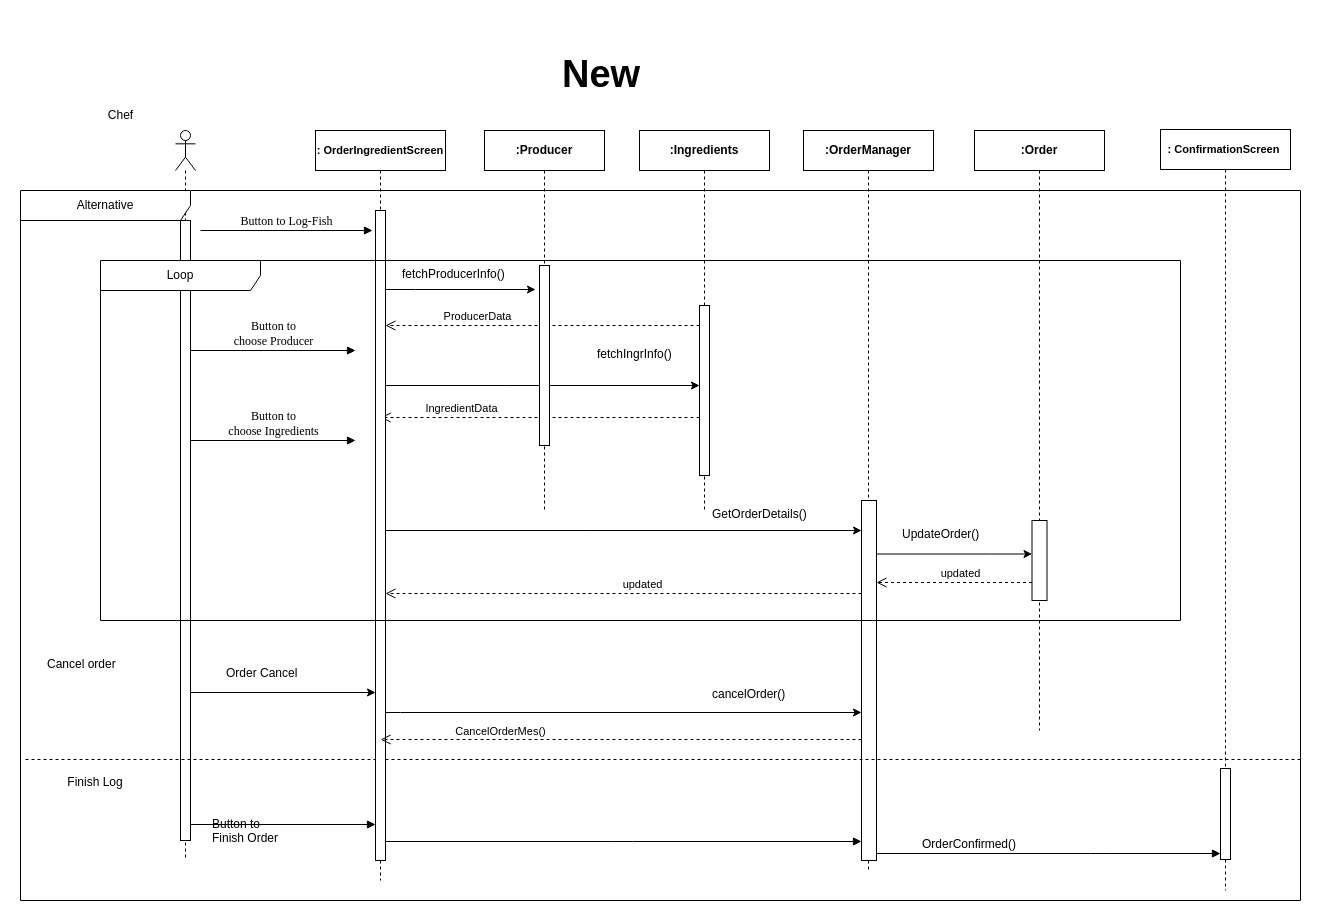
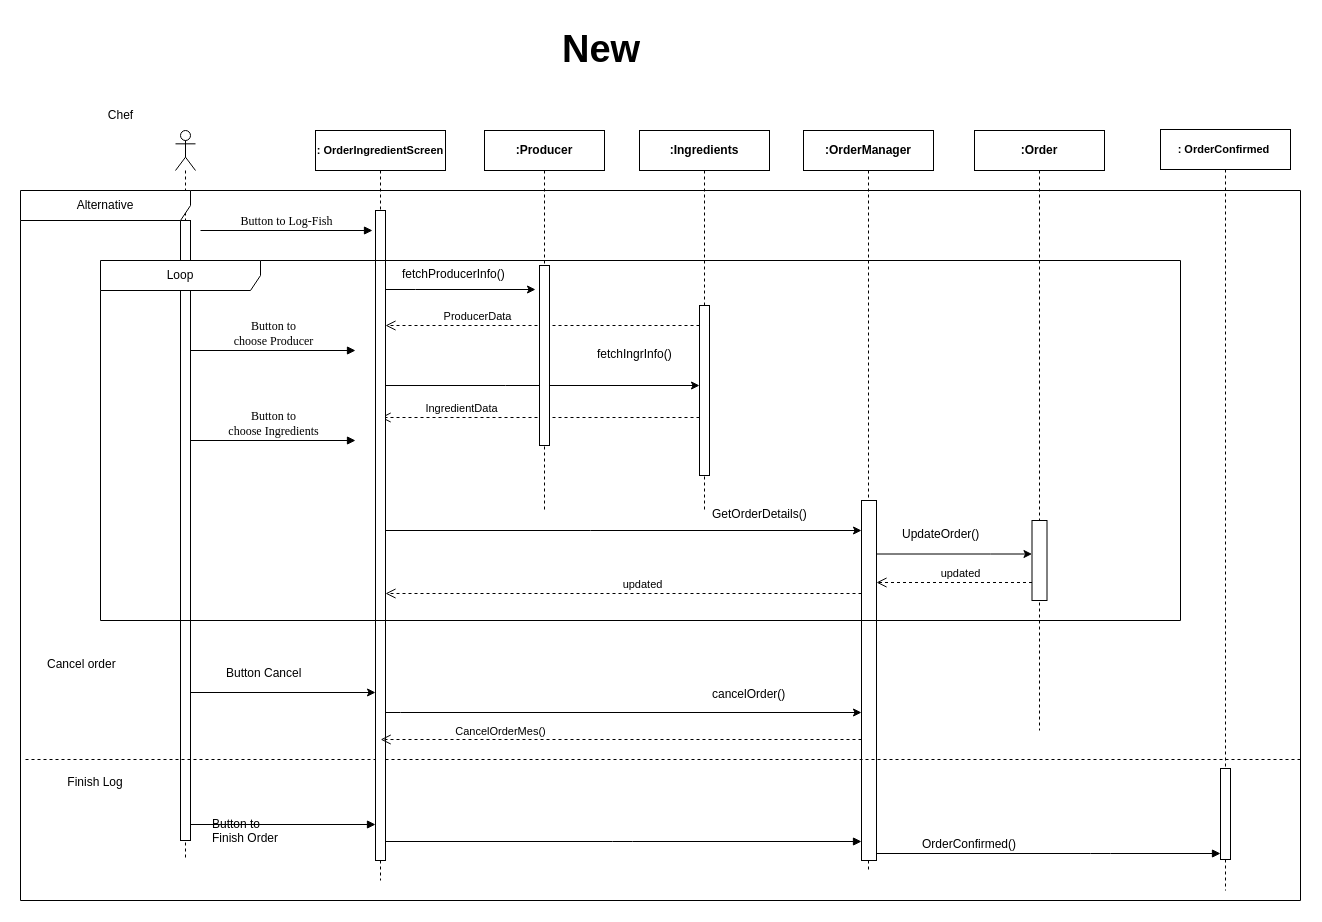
  <mxCell id="0" />
  <mxCell id="1" parent="0" />
  <mxCell id="2" value="&lt;b&gt;:Order&lt;/b&gt;" style="shape=umlLifeline;perimeter=lifelinePerimeter;whiteSpace=wrap;html=1;container=1;dropTarget=0;collapsible=0;recursiveResize=0;outlineConnect=0;portConstraint=eastwest;newEdgeStyle={&quot;curved&quot;:0,&quot;rounded&quot;:0};" parent="1" vertex="1"><mxGeometry x="974" y="130" width="130" height="600" as="geometry" /></mxCell>
  <mxCell id="3" value="" style="html=1;points=[[0,0,0,0,5],[0,1,0,0,-5],[1,0,0,0,5],[1,1,0,0,-5]];perimeter=orthogonalPerimeter;outlineConnect=0;targetShapes=umlLifeline;portConstraint=eastwest;newEdgeStyle={&quot;curved&quot;:0,&quot;rounded&quot;:0};" parent="2" vertex="1"><mxGeometry x="57.5" y="390" width="15" height="80" as="geometry" /></mxCell>
  <mxCell id="4" value="&lt;b&gt;:OrderManager&lt;/b&gt;" style="shape=umlLifeline;perimeter=lifelinePerimeter;whiteSpace=wrap;html=1;container=1;dropTarget=0;collapsible=0;recursiveResize=0;outlineConnect=0;portConstraint=eastwest;newEdgeStyle={&quot;curved&quot;:0,&quot;rounded&quot;:0};" parent="1" vertex="1"><mxGeometry x="803" y="130" width="130" height="740" as="geometry" /></mxCell>
  <mxCell id="5" value="" style="html=1;points=[[0,0,0,0,5],[0,1,0,0,-5],[1,0,0,0,5],[1,1,0,0,-5]];perimeter=orthogonalPerimeter;outlineConnect=0;targetShapes=umlLifeline;portConstraint=eastwest;newEdgeStyle={&quot;curved&quot;:0,&quot;rounded&quot;:0};" parent="4" vertex="1"><mxGeometry x="58" y="370" width="15" height="360" as="geometry" /></mxCell>
- <mxCell id="6" value="&lt;b&gt;&lt;font style=&quot;font-size: 38px;&quot;&gt;New&lt;/font&gt;&lt;/b&gt;" style="text;whiteSpace=wrap;html=1;" parent="1" vertex="1"><mxGeometry x="560" y="45" width="100" height="60" as="geometry" /></mxCell>
+ <mxCell id="6" value="&lt;b&gt;&lt;font style=&quot;font-size: 38px;&quot;&gt;New&lt;/font&gt;&lt;/b&gt;" style="text;whiteSpace=wrap;html=1;" parent="1" vertex="1"><mxGeometry x="560" y="20" width="100" height="60" as="geometry" /></mxCell>
  <mxCell id="7" value="Button to Log-Fish" style="html=1;verticalAlign=bottom;endArrow=block;labelBackgroundColor=none;fontFamily=Verdana;fontSize=12;edgeStyle=elbowEdgeStyle;elbow=vertical;" parent="1" edge="1"><mxGeometry relative="1" as="geometry"><mxPoint x="200" y="230" as="sourcePoint" /><mxPoint x="372" y="229.931" as="targetPoint" /></mxGeometry></mxCell>
  <mxCell id="8" value="" style="shape=umlLifeline;perimeter=lifelinePerimeter;whiteSpace=wrap;html=1;container=1;dropTarget=0;collapsible=0;recursiveResize=0;outlineConnect=0;portConstraint=eastwest;newEdgeStyle={&quot;curved&quot;:0,&quot;rounded&quot;:0};participant=umlActor;" parent="1" vertex="1"><mxGeometry x="175" y="130" width="20" height="730" as="geometry" /></mxCell>
  <mxCell id="9" value="" style="html=1;points=[[0,0,0,0,5],[0,1,0,0,-5],[1,0,0,0,5],[1,1,0,0,-5]];perimeter=orthogonalPerimeter;outlineConnect=0;targetShapes=umlLifeline;portConstraint=eastwest;newEdgeStyle={&quot;curved&quot;:0,&quot;rounded&quot;:0};" parent="8" vertex="1"><mxGeometry x="5" y="90" width="10" height="620" as="geometry" /></mxCell>
  <mxCell id="10" value="Chef" style="text;html=1;align=center;verticalAlign=middle;resizable=0;points=[];autosize=1;strokeColor=none;fillColor=none;" parent="1" vertex="1"><mxGeometry x="95" y="100" width="50" height="30" as="geometry" /></mxCell>
  <mxCell id="11" value="" style="edgeStyle=orthogonalEdgeStyle;rounded=0;orthogonalLoop=1;jettySize=auto;html=1;curved=0;" parent="1" edge="1"><mxGeometry relative="1" as="geometry"><mxPoint x="385" y="289" as="sourcePoint" /><mxPoint x="535" y="289" as="targetPoint" /><Array as="points"><mxPoint x="415" y="289" /><mxPoint x="415" y="289" /></Array></mxGeometry></mxCell>
  <mxCell id="12" value="fetchProducerInfo()" style="text;whiteSpace=wrap;html=1;" parent="1" vertex="1"><mxGeometry x="400" y="260" width="110" height="20" as="geometry" /></mxCell>
  <mxCell id="13" value="fetchIngrInfo()" style="text;whiteSpace=wrap;html=1;" parent="1" vertex="1"><mxGeometry x="595" y="340" width="82" height="30" as="geometry" /></mxCell>
  <mxCell id="14" style="edgeStyle=orthogonalEdgeStyle;rounded=0;orthogonalLoop=1;jettySize=auto;html=1;curved=0;" parent="1" target="32" edge="1"><mxGeometry relative="1" as="geometry"><mxPoint x="385" y="385.034" as="sourcePoint" /><mxPoint x="685" y="360" as="targetPoint" /><Array as="points"><mxPoint x="505" y="385" /><mxPoint x="505" y="385" /></Array></mxGeometry></mxCell>
  <mxCell id="15" value="ProducerData" style="html=1;verticalAlign=bottom;endArrow=open;dashed=1;endSize=8;curved=0;rounded=0;" parent="1" source="32" edge="1"><mxGeometry x="0.411" relative="1" as="geometry"><mxPoint x="710.5" y="325" as="sourcePoint" /><mxPoint x="385" y="325" as="targetPoint" /><mxPoint as="offset" /></mxGeometry></mxCell>
  <mxCell id="16" value="IngredientData" style="html=1;verticalAlign=bottom;endArrow=open;dashed=1;endSize=8;curved=0;rounded=0;" parent="1" edge="1"><mxGeometry x="0.495" relative="1" as="geometry"><mxPoint x="699" y="417" as="sourcePoint" /><mxPoint x="380.1" y="417" as="targetPoint" /><mxPoint as="offset" /></mxGeometry></mxCell>
  <mxCell id="17" value="Button to&lt;br&gt;choose Producer" style="html=1;verticalAlign=bottom;endArrow=block;labelBackgroundColor=none;fontFamily=Verdana;fontSize=12;edgeStyle=elbowEdgeStyle;elbow=vertical;" parent="1" edge="1"><mxGeometry relative="1" as="geometry"><mxPoint x="190" y="350" as="sourcePoint" /><mxPoint x="355" y="350" as="targetPoint" /></mxGeometry></mxCell>
  <mxCell id="18" value="Button to&lt;br&gt;choose Ingredients " style="html=1;verticalAlign=bottom;endArrow=block;labelBackgroundColor=none;fontFamily=Verdana;fontSize=12;edgeStyle=elbowEdgeStyle;elbow=vertical;" parent="1" edge="1"><mxGeometry relative="1" as="geometry"><mxPoint x="190" y="440" as="sourcePoint" /><mxPoint x="355" y="440" as="targetPoint" /><mxPoint as="offset" /></mxGeometry></mxCell>
  <mxCell id="19" value="Alternative" style="shape=umlFrame;whiteSpace=wrap;html=1;pointerEvents=0;recursiveResize=0;container=1;collapsible=0;width=170;" parent="1" vertex="1"><mxGeometry x="20" y="190" width="1280" height="710" as="geometry" /></mxCell>
  <mxCell id="20" value="Cancel order" style="text;html=1;" parent="19" vertex="1"><mxGeometry width="100" height="20" relative="1" as="geometry"><mxPoint x="25" y="460" as="offset" /></mxGeometry></mxCell>
  <mxCell id="21" value="" style="line;strokeWidth=1;dashed=1;labelPosition=center;verticalLabelPosition=bottom;align=left;verticalAlign=top;spacingLeft=20;spacingTop=15;html=1;whiteSpace=wrap;" parent="19" vertex="1"><mxGeometry x="5" y="564" width="1275" height="10" as="geometry" /></mxCell>
- <mxCell id="22" value="Order Cancel " style="text;whiteSpace=wrap;html=1;" parent="19" vertex="1"><mxGeometry x="204" y="469.16" width="120" height="25" as="geometry" /></mxCell>
+ <mxCell id="22" value="Button Cancel " style="text;whiteSpace=wrap;html=1;" parent="19" vertex="1"><mxGeometry x="204" y="469.16" width="120" height="25" as="geometry" /></mxCell>
  <mxCell id="23" value="Finish Log" style="text;html=1;align=center;verticalAlign=middle;whiteSpace=wrap;rounded=0;" parent="19" vertex="1"><mxGeometry x="40" y="577" width="70" height="30" as="geometry" /></mxCell>
  <mxCell id="24" value="Button to &lt;br&gt;Finish Order" style="text;whiteSpace=wrap;html=1;" parent="19" vertex="1"><mxGeometry x="190" y="620" width="90" height="30" as="geometry" /></mxCell>
  <mxCell id="25" style="edgeStyle=orthogonalEdgeStyle;rounded=0;orthogonalLoop=1;jettySize=auto;html=1;curved=0;" parent="19" edge="1"><mxGeometry relative="1" as="geometry"><mxPoint x="170" y="502" as="sourcePoint" /><mxPoint x="355.0" y="502.034" as="targetPoint" /><Array as="points"><mxPoint x="350" y="502" /><mxPoint x="350" y="502" /></Array></mxGeometry></mxCell>
  <mxCell id="26" value="" style="html=1;verticalAlign=bottom;endArrow=block;labelBackgroundColor=none;fontFamily=Verdana;fontSize=12;edgeStyle=elbowEdgeStyle;elbow=vertical;" parent="19" edge="1"><mxGeometry x="-0.07" relative="1" as="geometry"><mxPoint x="363" y="651" as="sourcePoint" /><mxPoint x="841" y="651" as="targetPoint" /><mxPoint as="offset" /></mxGeometry></mxCell>
  <mxCell id="27" value="OrderConfirmed()" style="text;whiteSpace=wrap;html=1;" parent="19" vertex="1"><mxGeometry x="900" y="640" width="100" height="20" as="geometry" /></mxCell>
  <mxCell id="28" value="cancelOrder()" style="text;whiteSpace=wrap;html=1;" parent="19" vertex="1"><mxGeometry x="690" y="490" width="100" height="30" as="geometry" /></mxCell>
- <mxCell id="29" value="&lt;b&gt;&lt;font style=&quot;font-size: 11px;&quot;&gt;: ConfirmationScreen&amp;nbsp; &lt;br&gt;&lt;/font&gt;&lt;/b&gt;" style="shape=umlLifeline;perimeter=lifelinePerimeter;whiteSpace=wrap;html=1;container=1;dropTarget=0;collapsible=0;recursiveResize=0;outlineConnect=0;portConstraint=eastwest;newEdgeStyle={&quot;curved&quot;:0,&quot;rounded&quot;:0};" parent="1" vertex="1"><mxGeometry x="1160" y="129" width="130" height="761" as="geometry" /></mxCell>
+ <mxCell id="29" value="&lt;b&gt;&lt;font style=&quot;font-size: 11px;&quot;&gt;: OrderConfirmed&amp;nbsp; &lt;br&gt;&lt;/font&gt;&lt;/b&gt;" style="shape=umlLifeline;perimeter=lifelinePerimeter;whiteSpace=wrap;html=1;container=1;dropTarget=0;collapsible=0;recursiveResize=0;outlineConnect=0;portConstraint=eastwest;newEdgeStyle={&quot;curved&quot;:0,&quot;rounded&quot;:0};" parent="1" vertex="1"><mxGeometry x="1160" y="129" width="130" height="761" as="geometry" /></mxCell>
  <mxCell id="30" value="" style="html=1;points=[[0,0,0,0,5],[0,1,0,0,-5],[1,0,0,0,5],[1,1,0,0,-5]];perimeter=orthogonalPerimeter;outlineConnect=0;targetShapes=umlLifeline;portConstraint=eastwest;newEdgeStyle={&quot;curved&quot;:0,&quot;rounded&quot;:0};" parent="29" vertex="1"><mxGeometry x="60" y="639" width="10" height="91" as="geometry" /></mxCell>
  <mxCell id="31" value="&lt;b&gt;:Ingredients&lt;/b&gt;" style="shape=umlLifeline;perimeter=lifelinePerimeter;whiteSpace=wrap;html=1;container=1;dropTarget=0;collapsible=0;recursiveResize=0;outlineConnect=0;portConstraint=eastwest;newEdgeStyle={&quot;curved&quot;:0,&quot;rounded&quot;:0};" parent="1" vertex="1"><mxGeometry x="639" y="130" width="130" height="380" as="geometry" /></mxCell>
  <mxCell id="32" value="" style="html=1;points=[[0,0,0,0,5],[0,1,0,0,-5],[1,0,0,0,5],[1,1,0,0,-5]];perimeter=orthogonalPerimeter;outlineConnect=0;targetShapes=umlLifeline;portConstraint=eastwest;newEdgeStyle={&quot;curved&quot;:0,&quot;rounded&quot;:0};" parent="31" vertex="1"><mxGeometry x="60" y="175" width="10" height="170" as="geometry" /></mxCell>
  <mxCell id="33" value="&lt;b&gt;:Producer&lt;/b&gt;" style="shape=umlLifeline;perimeter=lifelinePerimeter;whiteSpace=wrap;html=1;container=1;dropTarget=0;collapsible=0;recursiveResize=0;outlineConnect=0;portConstraint=eastwest;newEdgeStyle={&quot;curved&quot;:0,&quot;rounded&quot;:0};" parent="1" vertex="1"><mxGeometry x="484" y="130" width="120" height="380" as="geometry" /></mxCell>
  <mxCell id="34" value="" style="html=1;points=[[0,0,0,0,5],[0,1,0,0,-5],[1,0,0,0,5],[1,1,0,0,-5]];perimeter=orthogonalPerimeter;outlineConnect=0;targetShapes=umlLifeline;portConstraint=eastwest;newEdgeStyle={&quot;curved&quot;:0,&quot;rounded&quot;:0};" parent="33" vertex="1"><mxGeometry x="55" y="135" width="10" height="180" as="geometry" /></mxCell>
  <mxCell id="35" value="&lt;b&gt;&lt;font style=&quot;font-size: 11px;&quot;&gt;: OrderIngredientScreen&lt;/font&gt;&lt;/b&gt;" style="shape=umlLifeline;perimeter=lifelinePerimeter;whiteSpace=wrap;html=1;container=1;dropTarget=0;collapsible=0;recursiveResize=0;outlineConnect=0;portConstraint=eastwest;newEdgeStyle={&quot;curved&quot;:0,&quot;rounded&quot;:0};" parent="1" vertex="1"><mxGeometry x="315" y="130" width="130" height="750" as="geometry" /></mxCell>
  <mxCell id="36" value="" style="html=1;points=[[0,0,0,0,5],[0,1,0,0,-5],[1,0,0,0,5],[1,1,0,0,-5]];perimeter=orthogonalPerimeter;outlineConnect=0;targetShapes=umlLifeline;portConstraint=eastwest;newEdgeStyle={&quot;curved&quot;:0,&quot;rounded&quot;:0};" parent="35" vertex="1"><mxGeometry x="60" y="80" width="10" height="650" as="geometry" /></mxCell>
  <mxCell id="37" value="" style="edgeStyle=orthogonalEdgeStyle;rounded=0;orthogonalLoop=1;jettySize=auto;html=1;curved=0;" parent="1" source="36" target="5" edge="1"><mxGeometry relative="1" as="geometry"><mxPoint x="390" y="455" as="sourcePoint" /><mxPoint x="545" y="500" as="targetPoint" /><Array as="points"><mxPoint x="590" y="530" /><mxPoint x="590" y="530" /></Array></mxGeometry></mxCell>
  <mxCell id="38" value="GetOrderDetails()" style="text;whiteSpace=wrap;html=1;" parent="1" vertex="1"><mxGeometry x="710" y="500" width="140" height="40" as="geometry" /></mxCell>
  <mxCell id="39" value="" style="edgeStyle=orthogonalEdgeStyle;rounded=0;orthogonalLoop=1;jettySize=auto;html=1;curved=0;" parent="1" target="3" edge="1"><mxGeometry relative="1" as="geometry"><mxPoint x="876" y="553.5" as="sourcePoint" /><mxPoint x="1016" y="605" as="targetPoint" /><Array as="points"><mxPoint x="990" y="554" /><mxPoint x="990" y="554" /></Array></mxGeometry></mxCell>
  <mxCell id="40" value="UpdateOrder()" style="text;whiteSpace=wrap;html=1;" parent="1" vertex="1"><mxGeometry x="900" y="520" width="100" height="20" as="geometry" /></mxCell>
  <mxCell id="41" value="Loop" style="shape=umlFrame;whiteSpace=wrap;html=1;pointerEvents=0;recursiveResize=0;container=1;collapsible=0;width=160;" parent="1" vertex="1"><mxGeometry x="100" y="260" width="1080" height="360" as="geometry" /></mxCell>
  <mxCell id="42" value="updated" style="html=1;verticalAlign=bottom;endArrow=open;dashed=1;endSize=8;curved=0;rounded=0;" parent="1" edge="1"><mxGeometry x="-0.08" relative="1" as="geometry"><mxPoint x="1031.5" y="582" as="sourcePoint" /><mxPoint x="876" y="582" as="targetPoint" /><mxPoint as="offset" /></mxGeometry></mxCell>
  <mxCell id="43" value="updated" style="html=1;verticalAlign=bottom;endArrow=open;dashed=1;endSize=8;curved=0;rounded=0;" parent="1" edge="1"><mxGeometry x="-0.08" relative="1" as="geometry"><mxPoint x="861" y="593" as="sourcePoint" /><mxPoint x="385" y="593" as="targetPoint" /><mxPoint as="offset" /></mxGeometry></mxCell>
  <mxCell id="44" value="" style="html=1;verticalAlign=bottom;endArrow=block;labelBackgroundColor=none;fontFamily=Verdana;fontSize=12;edgeStyle=elbowEdgeStyle;elbow=vertical;" parent="1" edge="1"><mxGeometry x="-0.07" relative="1" as="geometry"><mxPoint x="190" y="824" as="sourcePoint" /><mxPoint x="375" y="824" as="targetPoint" /><mxPoint as="offset" /></mxGeometry></mxCell>
  <mxCell id="45" value="" style="html=1;verticalAlign=bottom;endArrow=block;labelBackgroundColor=none;fontFamily=Verdana;fontSize=12;edgeStyle=elbowEdgeStyle;elbow=vertical;" parent="1" edge="1"><mxGeometry x="-0.07" relative="1" as="geometry"><mxPoint x="876" y="853" as="sourcePoint" /><mxPoint x="1220" y="853" as="targetPoint" /><mxPoint as="offset" /><Array as="points"><mxPoint x="1100" y="853" /></Array></mxGeometry></mxCell>
  <mxCell id="46" style="edgeStyle=orthogonalEdgeStyle;rounded=0;orthogonalLoop=1;jettySize=auto;html=1;curved=0;" parent="1" edge="1"><mxGeometry relative="1" as="geometry"><mxPoint x="385" y="712" as="sourcePoint" /><mxPoint x="861" y="712" as="targetPoint" /><Array as="points"><mxPoint x="400" y="712" /><mxPoint x="400" y="712" /></Array></mxGeometry></mxCell>
  <mxCell id="47" value="CancelOrderMes()" style="html=1;verticalAlign=bottom;endArrow=open;dashed=1;endSize=8;curved=0;rounded=0;" parent="1" edge="1"><mxGeometry x="0.501" y="1" relative="1" as="geometry"><mxPoint x="861" y="739" as="sourcePoint" /><mxPoint x="380.149" y="739" as="targetPoint" /><mxPoint as="offset" /></mxGeometry></mxCell>
